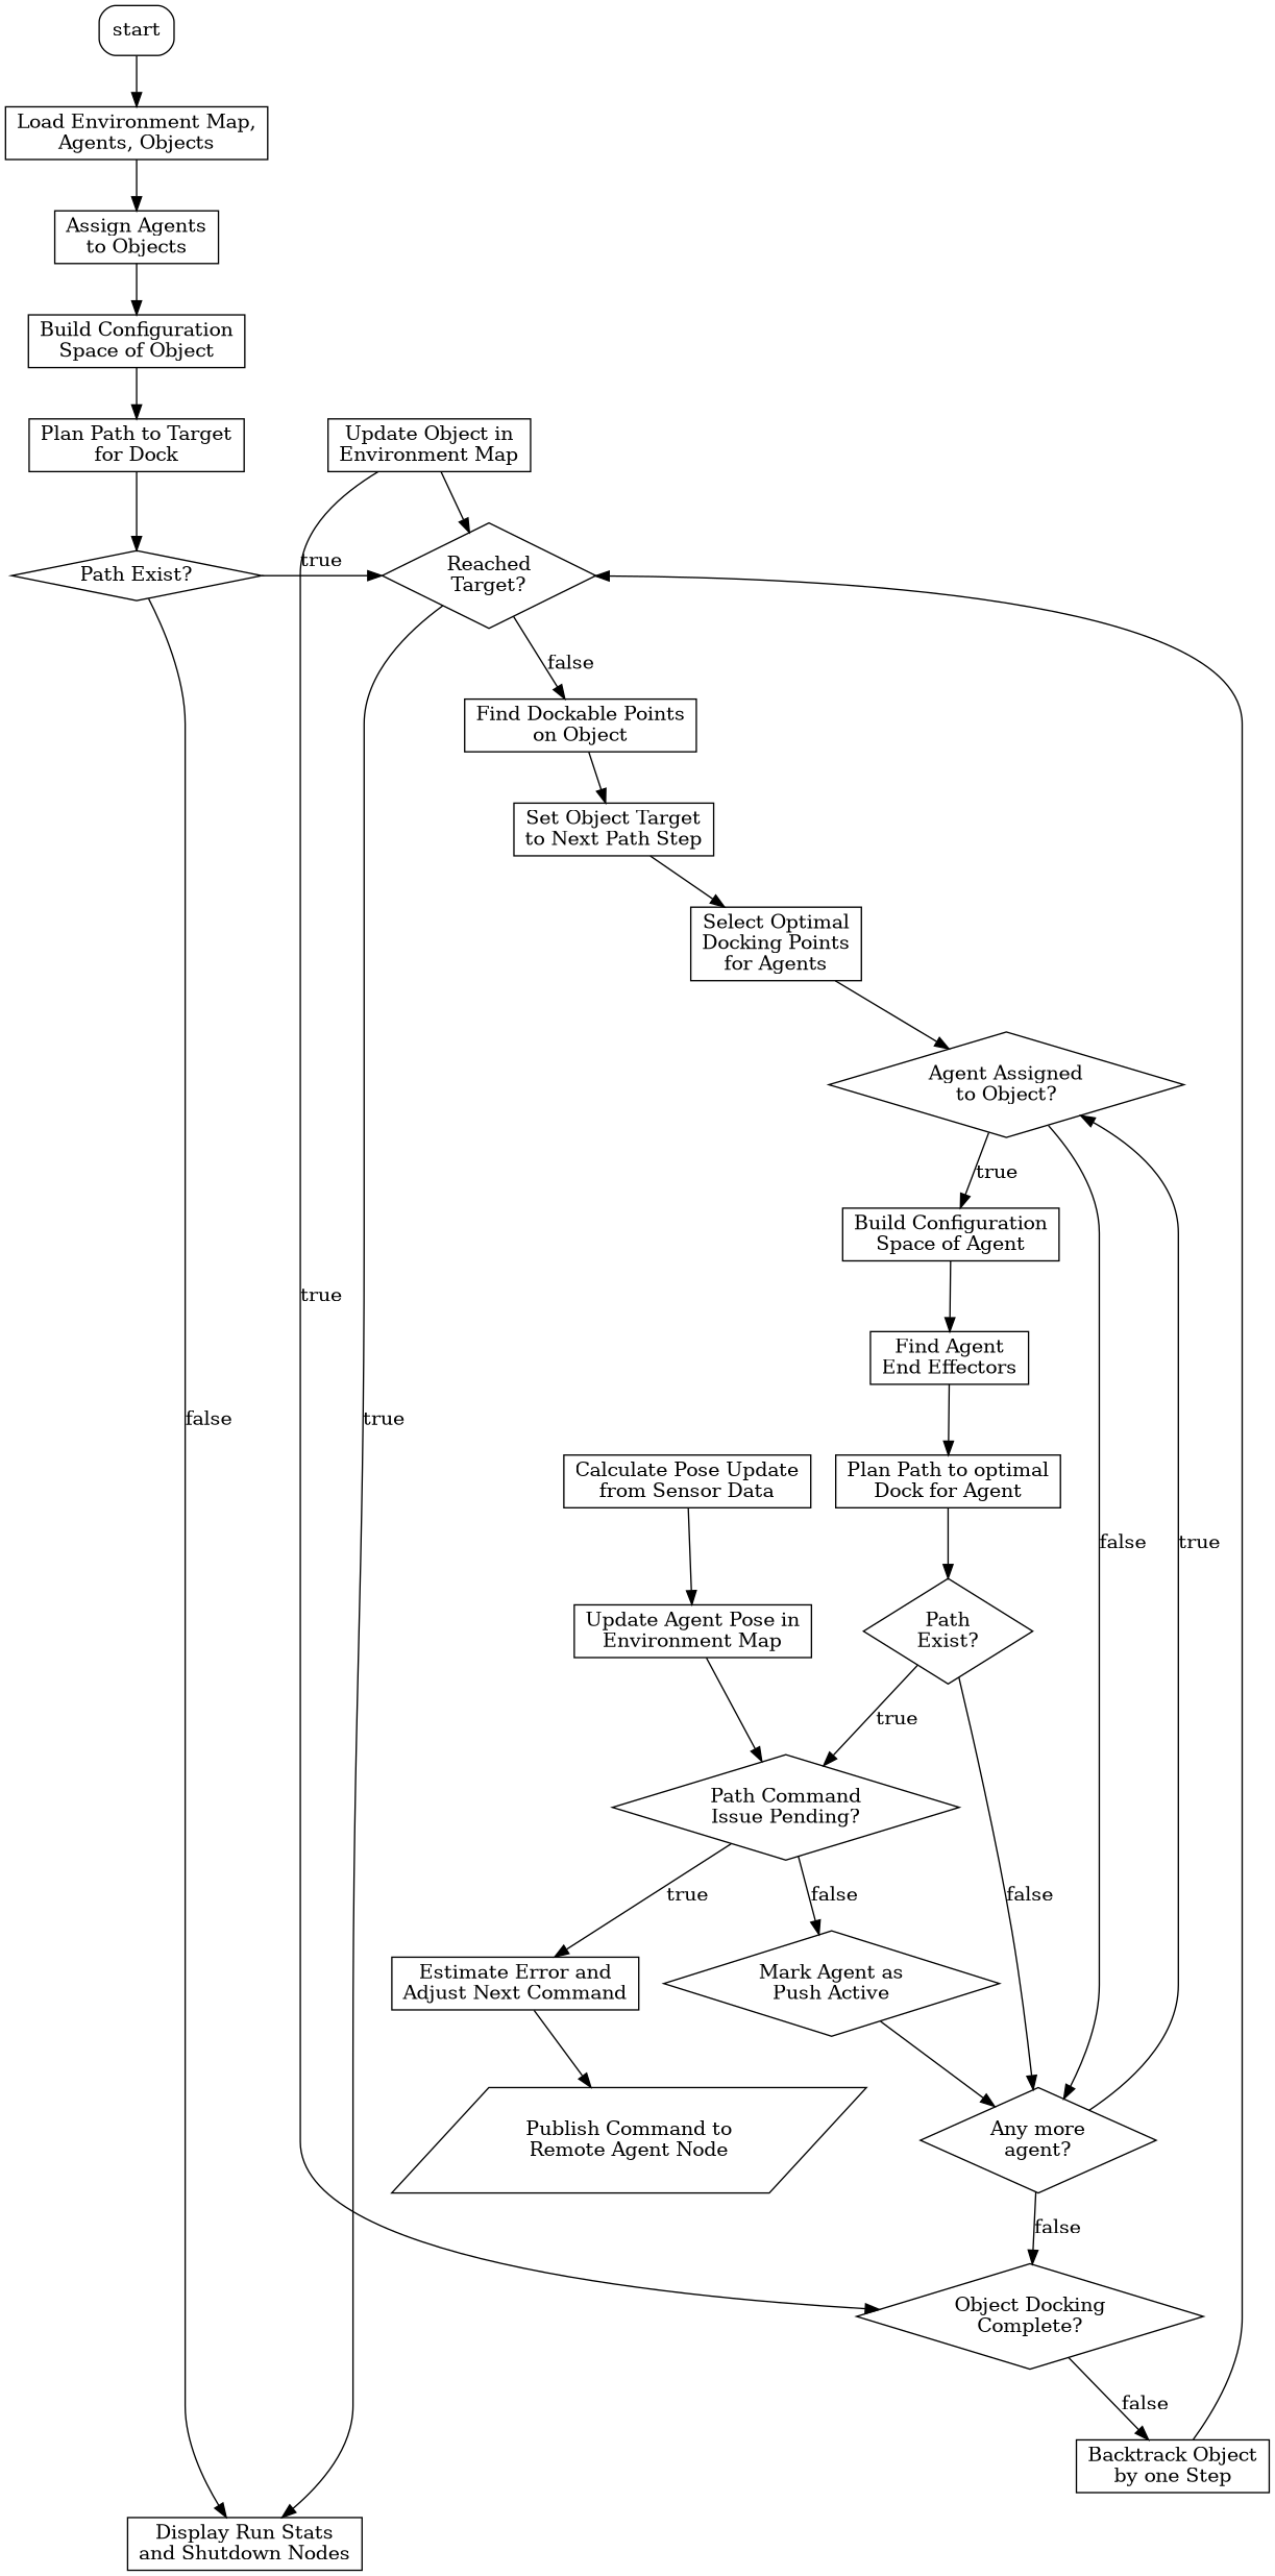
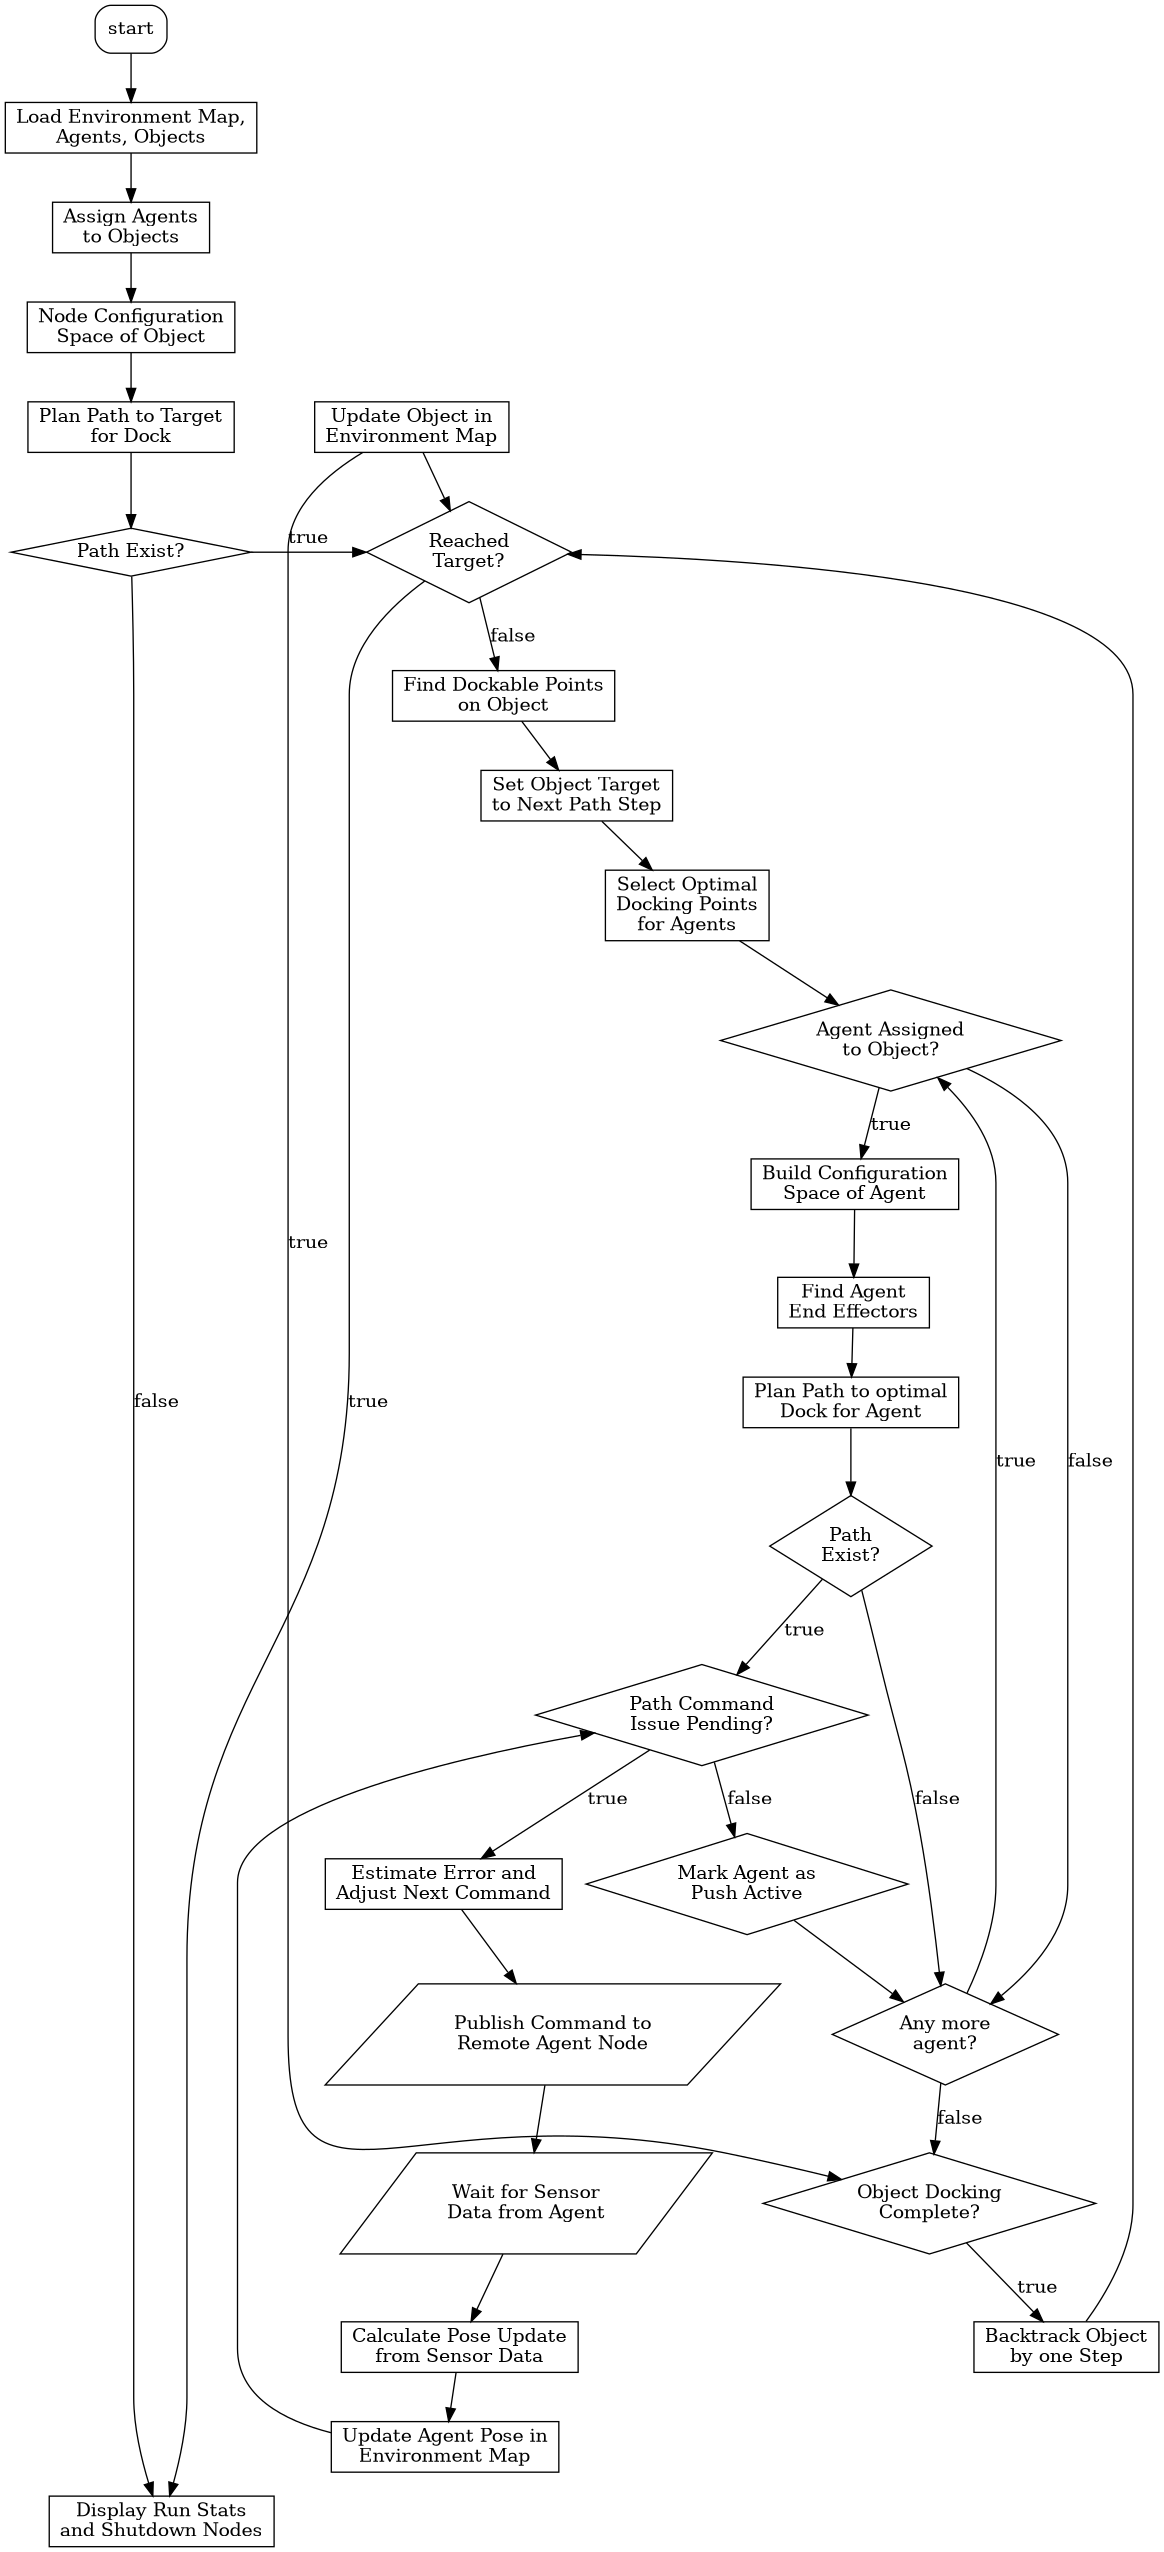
  digraph {
    node [shape=box]
    n1 [label="Path Exist?" shape=diamond]
    n2 [label="Reached\nTarget?" shape=diamond]
    n3 [label="Display Run Stats\nand Shutdown Nodes"]
    n4 [label="Find Dockable Points\non Object"]
    n5 [label="Load Environment Map,\nAgents, Objects"]
    n6 [label="Assign Agents\nto Objects"]
    start [style=rounded]
-   n8 [label="Build Configuration\nSpace of Object"]
+   n8 [label="Node Configuration\nSpace of Object"]
    n9 [label="Plan Path to Target\nfor Dock"]
    n10 [label="Set Object Target\nto Next Path Step"]
    n11 [label="Select Optimal\nDocking Points\nfor Agents"]
    n12 [label="Agent Assigned\nto Object?" shape=diamond]
    n13 [label="Build Configuration\nSpace of Agent"]
    n14 [label="Any more\nagent?" shape=diamond]
    n15 [label="Find Agent\nEnd Effectors"]
    n16 [label="Object Docking\nComplete?" shape=diamond]
    n17 [label="Plan Path to optimal\nDock for Agent"]
    n18 [label="Path\nExist?" shape=diamond]
    n19 [label="Path Command\nIssue Pending?" shape=diamond]
    n20 [label="Estimate Error and\nAdjust Next Command"]
    n21 [label="Mark Agent as\nPush Active" shape=diamond]
    n22 [label="Backtrack Object\nby one Step"]
    n23 [label="Publish Command to\nRemote Agent Node" shape=parallelogram]
+   n24 [label="Wait for Sensor\nData from Agent" shape=parallelogram]
    n25 [label="Calculate Pose Update\nfrom Sensor Data"]
    n26 [label="Update Agent Pose in\nEnvironment Map"]
    n27 [label="Update Object in\nEnvironment Map"]
    subgraph sub_1 {
      rank=same
      n1
      n2
    }
    subgraph sub_2 {
      rank=sink
      n3
    }
    n1 -> n2 [label=true]
    n1 -> n3 [label=false]
    n2 -> n3 [label=true]
    n2 -> n4 [label=false]
    n4 -> n10
    n5 -> n6
    n6 -> n8
    start -> n5
    n8 -> n9
    n9 -> n1
    n10 -> n11
    n11 -> n12
    n12 -> n13 [label=true]
    n12 -> n14 [label=false]
    n13 -> n15
    n14 -> n12 [label=true]
    n14 -> n16 [label=false]
    n15 -> n17
-   n16 -> n22 [label=false]
+   n16 -> n22 [label=true]
    n17 -> n18
    n18 -> n14 [label=false]
    n18 -> n19 [label=true]
    n19 -> n20 [label=true]
    n19 -> n21 [label=false]
    n20 -> n23
    n21 -> n14
    n22 -> n2
+   n23 -> n24
+   n24 -> n25
    n25 -> n26
    n26 -> n19
    n27 -> n2
    n27 -> n16 [label=true]
  }
